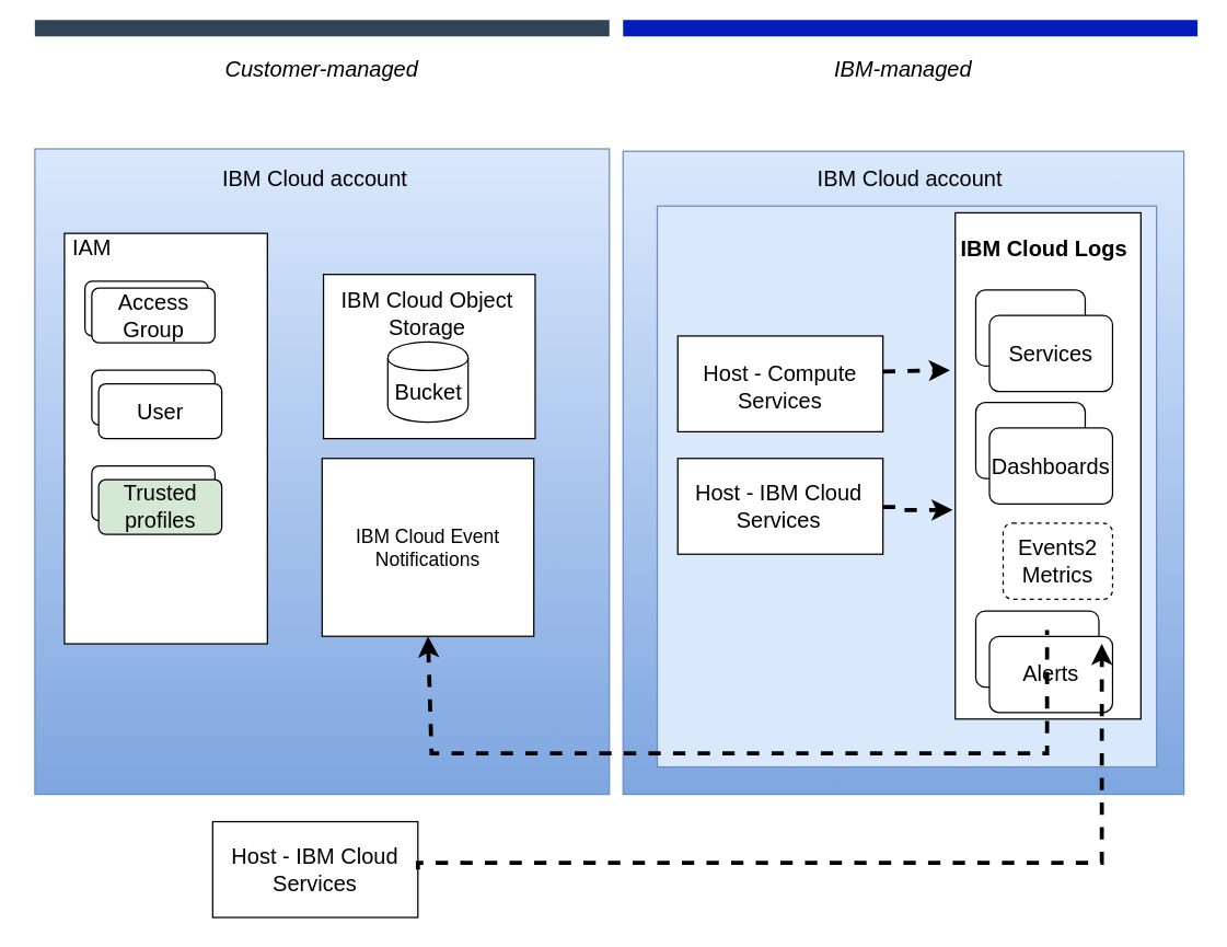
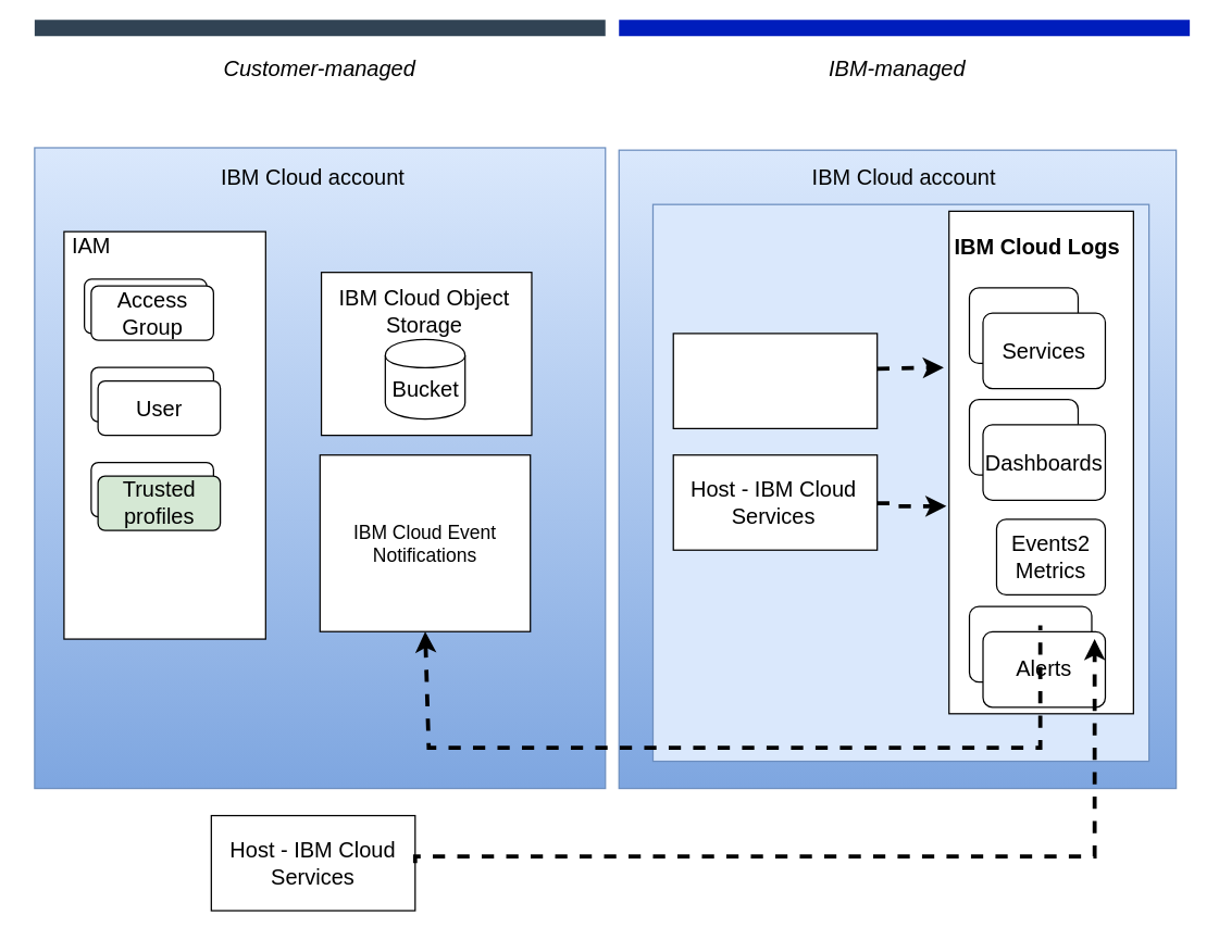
  <mxCell id="0" />
  <mxCell id="1" parent="0" />
  <mxCell id="2" value="" style="whiteSpace=wrap;html=1;fontSize=16;fillColor=#dae8fc;strokeColor=#6c8ebf;gradientColor=#7ea6e0;" parent="1" vertex="1"><mxGeometry x="455" y="110" width="410" height="470" as="geometry" /></mxCell>
  <mxCell id="3" value="" style="whiteSpace=wrap;html=1;fontSize=16;fillColor=#dae8fc;strokeColor=#6c8ebf;" parent="1" vertex="1"><mxGeometry x="480" y="150" width="365" height="410" as="geometry" /></mxCell>
  <mxCell id="4" value="" style="endArrow=none;html=1;strokeColor=#314354;strokeWidth=12;fillColor=#647687;" parent="1" edge="1"><mxGeometry width="50" height="50" relative="1" as="geometry"><mxPoint x="25" y="20" as="sourcePoint" /><mxPoint x="445" y="20" as="targetPoint" /></mxGeometry></mxCell>
  <mxCell id="5" value="" style="endArrow=none;html=1;strokeColor=#001DBC;strokeWidth=12;fillColor=#0050ef;" parent="1" edge="1"><mxGeometry width="50" height="50" relative="1" as="geometry"><mxPoint x="455" y="20" as="sourcePoint" /><mxPoint x="875" y="20" as="targetPoint" /></mxGeometry></mxCell>
  <mxCell id="6" value="" style="whiteSpace=wrap;html=1;fillColor=#dae8fc;strokeColor=#6c8ebf;gradientColor=#7ea6e0;" parent="1" vertex="1"><mxGeometry x="25" y="108.25" width="420" height="471.75" as="geometry" /></mxCell>
  <mxCell id="7" value="&lt;font style=&quot;font-size: 16px&quot;&gt;IBM Cloud account&lt;/font&gt; " style="text;html=1;strokeColor=none;fillColor=none;align=center;verticalAlign=middle;whiteSpace=wrap;rounded=0;" parent="1" vertex="1"><mxGeometry x="20" y="120" width="420" height="20" as="geometry" /></mxCell>
  <mxCell id="8" value="" style="rounded=0;whiteSpace=wrap;html=1;" parent="1" vertex="1"><mxGeometry x="46.63" y="170" width="148.37" height="300" as="geometry" /></mxCell>
  <mxCell id="9" value="&lt;font style=&quot;font-size: 16px&quot;&gt;IAM&lt;/font&gt;" style="text;html=1;strokeColor=none;fillColor=none;align=center;verticalAlign=middle;whiteSpace=wrap;rounded=0;" parent="1" vertex="1"><mxGeometry x="46.63" y="170" width="40" height="20" as="geometry" /></mxCell>
  <mxCell id="10" value="Access Group" style="rounded=1;whiteSpace=wrap;html=1;arcSize=13;" parent="1" vertex="1"><mxGeometry x="61.63" y="205" width="90" height="40" as="geometry" /></mxCell>
  <mxCell id="11" value="&lt;font style=&quot;font-size: 16px&quot;&gt;Access Group&lt;/font&gt;" style="rounded=1;whiteSpace=wrap;html=1;arcSize=13;" parent="1" vertex="1"><mxGeometry x="66.63" y="210" width="90" height="40" as="geometry" /></mxCell>
  <mxCell id="12" value="User" style="rounded=1;whiteSpace=wrap;html=1;arcSize=13;" parent="1" vertex="1"><mxGeometry x="66.63" y="270" width="90" height="40" as="geometry" /></mxCell>
  <mxCell id="13" value="&lt;font style=&quot;font-size: 16px&quot;&gt;User&lt;/font&gt;" style="rounded=1;whiteSpace=wrap;html=1;arcSize=13;" parent="1" vertex="1"><mxGeometry x="71.63" y="280" width="90" height="40" as="geometry" /></mxCell>
  <mxCell id="14" value="Customer-managed" style="text;html=1;strokeColor=none;fillColor=none;align=center;verticalAlign=middle;whiteSpace=wrap;rounded=0;fontSize=16;fontStyle=2" parent="1" vertex="1"><mxGeometry x="25" y="40" width="420" height="20" as="geometry" /></mxCell>
  <mxCell id="15" value="IBM-managed" style="text;html=1;strokeColor=none;fillColor=none;align=center;verticalAlign=middle;whiteSpace=wrap;rounded=0;fontSize=16;fontStyle=2" parent="1" vertex="1"><mxGeometry x="455" y="40" width="410" height="20" as="geometry" /></mxCell>
  <mxCell id="16" value="&lt;font style=&quot;font-size: 16px&quot;&gt;IBM Cloud account&lt;/font&gt; " style="text;html=1;strokeColor=none;fillColor=none;align=center;verticalAlign=middle;whiteSpace=wrap;rounded=0;" parent="1" vertex="1"><mxGeometry x="455" y="120" width="420" height="20" as="geometry" /></mxCell>
  <mxCell id="17" value="" style="endArrow=classic;html=1;dashed=1;strokeColor=#000000;strokeWidth=15;fontSize=16;opacity=0;" parent="1" edge="1"><mxGeometry width="50" height="50" relative="1" as="geometry"><mxPoint x="415" y="480" as="sourcePoint" /><mxPoint x="465" y="430" as="targetPoint" /></mxGeometry></mxCell>
  <mxCell id="18" value="" style="endArrow=none;dashed=1;html=1;strokeColor=#000000;strokeWidth=15;fontSize=16;opacity=0;" parent="1" edge="1"><mxGeometry width="50" height="50" relative="1" as="geometry"><mxPoint x="415" y="470" as="sourcePoint" /><mxPoint x="465" y="420" as="targetPoint" /></mxGeometry></mxCell>
  <mxCell id="19" value="" style="rounded=0;whiteSpace=wrap;html=1;" parent="1" vertex="1"><mxGeometry x="236" y="200" width="154.76" height="120" as="geometry" /></mxCell>
  <mxCell id="20" value="IBM Cloud Object Storage" style="text;html=1;strokeColor=none;fillColor=none;align=center;verticalAlign=middle;whiteSpace=wrap;rounded=0;fontSize=16;" parent="1" vertex="1"><mxGeometry x="247.38" y="218.5" width="130" height="20" as="geometry" /></mxCell>
  <mxCell id="21" value="" style="shape=cylinder;whiteSpace=wrap;html=1;boundedLbl=1;backgroundOutline=1;fontSize=16;" parent="1" vertex="1"><mxGeometry x="283.02" y="249.28" width="58.72" height="58.72" as="geometry" /></mxCell>
  <mxCell id="22" value="Bucket" style="text;html=1;strokeColor=none;fillColor=none;align=center;verticalAlign=middle;whiteSpace=wrap;rounded=0;fontSize=16;" parent="1" vertex="1"><mxGeometry x="269.63" y="275.5" width="85.5" height="20" as="geometry" /></mxCell>
  <mxCell id="23" value="" style="group;rounded=0;" parent="1" vertex="1" connectable="0"><mxGeometry x="695" y="160" width="135.71" height="370" as="geometry" /></mxCell>
  <mxCell id="24" value="&lt;br&gt;&lt;br&gt;&lt;br&gt;&lt;br&gt;&lt;br&gt;&lt;br&gt;" style="rounded=0;whiteSpace=wrap;html=1;absoluteArcSize=1;arcSize=14;strokeWidth=1;fontSize=16;" parent="23" vertex="1"><mxGeometry x="2.85" y="-5.02" width="135.71" height="370.0" as="geometry" /></mxCell>
  <mxCell id="25" value="Target" style="rounded=1;whiteSpace=wrap;html=1;absoluteArcSize=1;arcSize=14;strokeWidth=1;fontSize=16;" parent="23" vertex="1"><mxGeometry x="17.86" y="286.001" width="90.0" height="55.639" as="geometry" /></mxCell>
  <mxCell id="26" value="Alerts" style="rounded=1;whiteSpace=wrap;html=1;absoluteArcSize=1;arcSize=14;strokeWidth=1;fontSize=16;" parent="23" vertex="1"><mxGeometry x="27.86" y="304.548" width="90.0" height="55.639" as="geometry" /></mxCell>
  <mxCell id="27" value="&lt;b&gt;IBM Cloud Logs&lt;/b&gt;" style="text;html=1;strokeColor=none;fillColor=none;align=center;verticalAlign=middle;whiteSpace=wrap;rounded=0;fontSize=16;" parent="23" vertex="1"><mxGeometry x="2.85" width="130" height="41.111" as="geometry" /></mxCell>
  <mxCell id="28" value="Target" style="rounded=1;whiteSpace=wrap;html=1;absoluteArcSize=1;arcSize=14;strokeWidth=1;fontSize=16;" vertex="1" parent="23"><mxGeometry x="17.85" y="51.389" width="80" height="55.634" as="geometry" /></mxCell>
  <mxCell id="29" value="Services" style="rounded=1;whiteSpace=wrap;html=1;absoluteArcSize=1;arcSize=14;strokeWidth=1;fontSize=16;" vertex="1" parent="23"><mxGeometry x="27.85" y="69.933" width="90.0" height="55.639" as="geometry" /></mxCell>
  <mxCell id="30" value="" style="rounded=1;whiteSpace=wrap;html=1;absoluteArcSize=1;arcSize=14;strokeWidth=1;fontSize=16;" parent="23" vertex="1"><mxGeometry x="17.85" y="133.611" width="80" height="55.641" as="geometry" /></mxCell>
  <mxCell id="31" value="Dashboards" style="rounded=1;whiteSpace=wrap;html=1;absoluteArcSize=1;arcSize=14;strokeWidth=1;fontSize=16;" parent="23" vertex="1"><mxGeometry x="27.85" y="152.157" width="90.0" height="55.639" as="geometry" /></mxCell>
- <mxCell id="32" value="Events2&lt;br&gt;Metrics" style="rounded=1;whiteSpace=wrap;html=1;absoluteArcSize=1;arcSize=14;strokeWidth=1;fontSize=16;dashed=1;" vertex="1" parent="23"><mxGeometry x="37.85" y="221.8" width="80" height="55.641" as="geometry" /></mxCell>
+ <mxCell id="32" value="Events2&lt;br&gt;Metrics" style="rounded=1;whiteSpace=wrap;html=1;absoluteArcSize=1;arcSize=14;strokeWidth=1;fontSize=16;" vertex="1" parent="23"><mxGeometry x="37.85" y="221.8" width="80" height="55.641" as="geometry" /></mxCell>
  <mxCell id="33" value="" style="group" parent="1" vertex="1" connectable="0"><mxGeometry x="495" y="245" width="150" height="70" as="geometry" /></mxCell>
  <mxCell id="34" value="" style="rounded=0;whiteSpace=wrap;html=1;fontSize=16;" parent="33" vertex="1"><mxGeometry width="150" height="70" as="geometry" /></mxCell>
- <mxCell id="35" value="Host - Compute&lt;br&gt;Services" style="text;html=1;strokeColor=none;fillColor=none;align=center;verticalAlign=middle;whiteSpace=wrap;rounded=0;fontSize=16;" parent="33" vertex="1"><mxGeometry x="15" y="8.28" width="120" height="57.44" as="geometry" /></mxCell>
  <mxCell id="36" value="" style="group" parent="1" vertex="1" connectable="0"><mxGeometry x="495" y="334.5" width="150" height="70" as="geometry" /></mxCell>
  <mxCell id="37" value="" style="rounded=0;whiteSpace=wrap;html=1;fontSize=16;" parent="36" vertex="1"><mxGeometry width="150" height="70" as="geometry" /></mxCell>
  <mxCell id="38" value="Host - IBM Cloud&lt;br&gt;Services" style="text;html=1;strokeColor=none;fillColor=none;align=center;verticalAlign=middle;whiteSpace=wrap;rounded=0;fontSize=16;" parent="36" vertex="1"><mxGeometry x="9.26" y="6.28" width="130" height="57.44" as="geometry" /></mxCell>
  <mxCell id="39" value="" style="edgeStyle=orthogonalEdgeStyle;rounded=0;orthogonalLoop=1;jettySize=auto;html=1;endArrow=classic;endFill=1;strokeWidth=3;dashed=1;" parent="1" edge="1"><mxGeometry relative="1" as="geometry"><mxPoint x="645" y="271" as="sourcePoint" /><mxPoint x="694" y="270" as="targetPoint" /><Array as="points"><mxPoint x="645" y="271" /></Array></mxGeometry></mxCell>
  <mxCell id="40" value="&lt;font style=&quot;font-size: 14px;&quot;&gt;IBM Cloud Event Notifications&lt;/font&gt;" style="rounded=0;whiteSpace=wrap;html=1;" parent="1" vertex="1"><mxGeometry x="235" y="334.5" width="154.76" height="130" as="geometry" /></mxCell>
  <mxCell id="41" value="" style="endArrow=none;dashed=1;html=1;strokeWidth=3;endFill=0;startArrow=classic;startFill=1;rounded=0;exitX=0.5;exitY=1;exitDx=0;exitDy=0;" parent="1" edge="1" source="40"><mxGeometry width="50" height="50" relative="1" as="geometry"><mxPoint x="345" y="580" as="sourcePoint" /><mxPoint x="765" y="460" as="targetPoint" /><Array as="points"><mxPoint x="315" y="550" /><mxPoint x="765" y="550" /></Array></mxGeometry></mxCell>
  <mxCell id="42" value="User" style="rounded=1;whiteSpace=wrap;html=1;arcSize=13;" vertex="1" parent="1"><mxGeometry x="66.63" y="340" width="90" height="40" as="geometry" /></mxCell>
  <mxCell id="43" value="&lt;font style=&quot;font-size: 16px&quot;&gt;Trusted profiles&lt;/font&gt;" style="rounded=1;whiteSpace=wrap;html=1;arcSize=13;fillColor=#d5e8d4;" vertex="1" parent="1"><mxGeometry x="71.63" y="350" width="90" height="40" as="geometry" /></mxCell>
  <mxCell id="44" value="" style="group" vertex="1" connectable="0" parent="1"><mxGeometry x="155" y="600" width="150" height="70" as="geometry" /></mxCell>
  <mxCell id="45" value="" style="rounded=0;whiteSpace=wrap;html=1;fontSize=16;" vertex="1" parent="44"><mxGeometry width="150" height="70" as="geometry" /></mxCell>
  <mxCell id="46" value="Host - IBM Cloud&lt;br&gt;Services" style="text;html=1;strokeColor=none;fillColor=none;align=center;verticalAlign=middle;whiteSpace=wrap;rounded=0;fontSize=16;" vertex="1" parent="44"><mxGeometry x="10.0" y="6.28" width="130" height="57.44" as="geometry" /></mxCell>
  <mxCell id="47" value="" style="edgeStyle=orthogonalEdgeStyle;rounded=0;orthogonalLoop=1;jettySize=auto;html=1;endArrow=classic;endFill=1;strokeWidth=3;dashed=1;exitX=1;exitY=0.5;exitDx=0;exitDy=0;" edge="1" parent="1" source="45"><mxGeometry relative="1" as="geometry"><mxPoint x="655" y="281" as="sourcePoint" /><mxPoint x="805" y="470" as="targetPoint" /><Array as="points"><mxPoint x="305" y="630" /><mxPoint x="805" y="630" /></Array></mxGeometry></mxCell>
  <mxCell id="48" value="" style="edgeStyle=orthogonalEdgeStyle;rounded=0;orthogonalLoop=1;jettySize=auto;html=1;endArrow=classic;endFill=1;strokeWidth=3;dashed=1;entryX=-0.014;entryY=0.587;entryDx=0;entryDy=0;entryPerimeter=0;" edge="1" parent="1" target="24"><mxGeometry relative="1" as="geometry"><mxPoint x="645" y="370" as="sourcePoint" /><mxPoint x="704" y="280" as="targetPoint" /><Array as="points"><mxPoint x="655" y="370" /><mxPoint x="655" y="372" /></Array></mxGeometry></mxCell>
